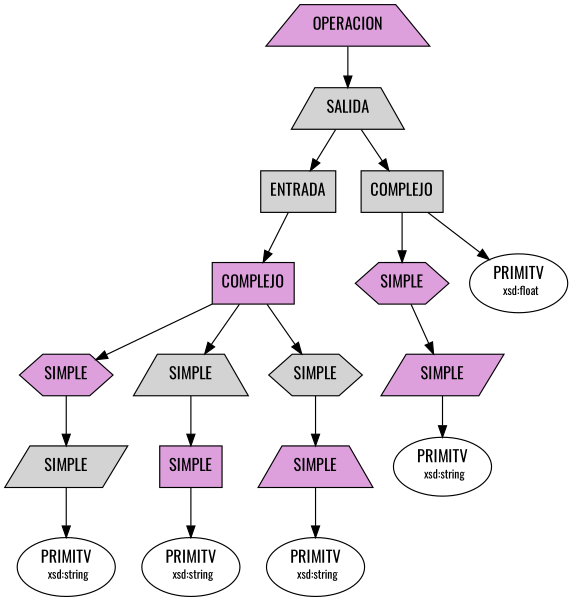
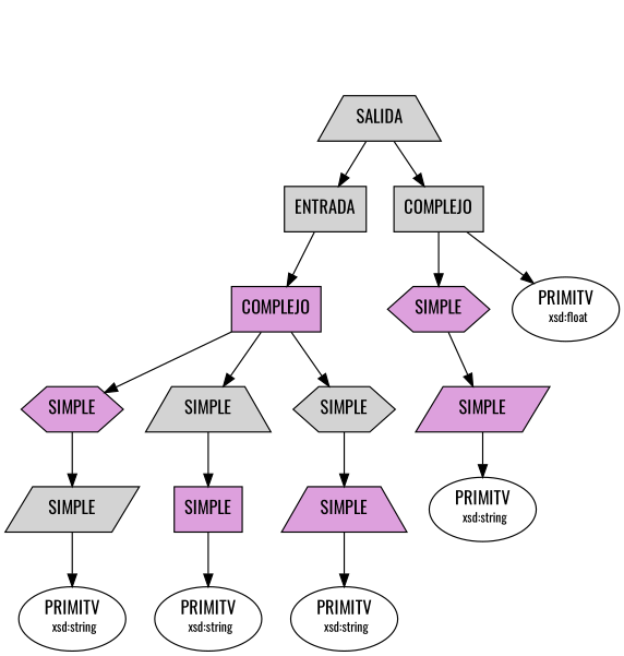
  digraph {
    fontname=Oswald
    node [fillcolor=plum fontname=Oswald style=filled]
    edge [fontname=Oswald]
-   n1 [label=OPERACION shape=trapezium]
    n2 [fillcolor=lightgrey label=SALIDA shape=trapezium]
    n3 [fillcolor=lightgrey label=ENTRADA shape=box]
    n4 [label=COMPLEJO shape=box]
    n5 [fillcolor=lightgrey label=COMPLEJO shape=box]
    n6 [label=SIMPLE shape=hexagon]
    n7 [fillcolor=lightgrey label=SIMPLE shape=trapezium]
    n8 [fillcolor=lightgrey label=SIMPLE shape=hexagon]
    n9 [fillcolor=lightgrey label=SIMPLE shape=parallelogram]
    n10 [label=SIMPLE shape=box]
    n11 [label=SIMPLE shape=trapezium]
    n12 [label=<PRIMITV<BR/> <FONT POINT-SIZE="10">xsd:string</FONT>> fillcolor="" style=""]
    n13 [label=<PRIMITV<BR/> <FONT POINT-SIZE="10">xsd:string</FONT>> fillcolor="" style=""]
    n14 [label=<PRIMITV<BR/> <FONT POINT-SIZE="10">xsd:string</FONT>> fillcolor="" style=""]
    n15 [label=SIMPLE shape=hexagon]
    n16 [label=<PRIMITV<BR/> <FONT POINT-SIZE="10">xsd:float</FONT>> fillcolor="" style=""]
    n17 [label=SIMPLE shape=parallelogram]
    n18 [label=<PRIMITV<BR/> <FONT POINT-SIZE="10">xsd:string</FONT>> fillcolor="" style=""]
-   n1 -> n2
    n2 -> n3
    n2 -> n5
    n3 -> n4
    n4 -> n6
    n4 -> n7
    n4 -> n8
    n5 -> n15
    n5 -> n16
    n6 -> n9
    n7 -> n10
    n8 -> n11
    n9 -> n12
    n10 -> n13
    n11 -> n14
    n15 -> n17
    n17 -> n18
  }
